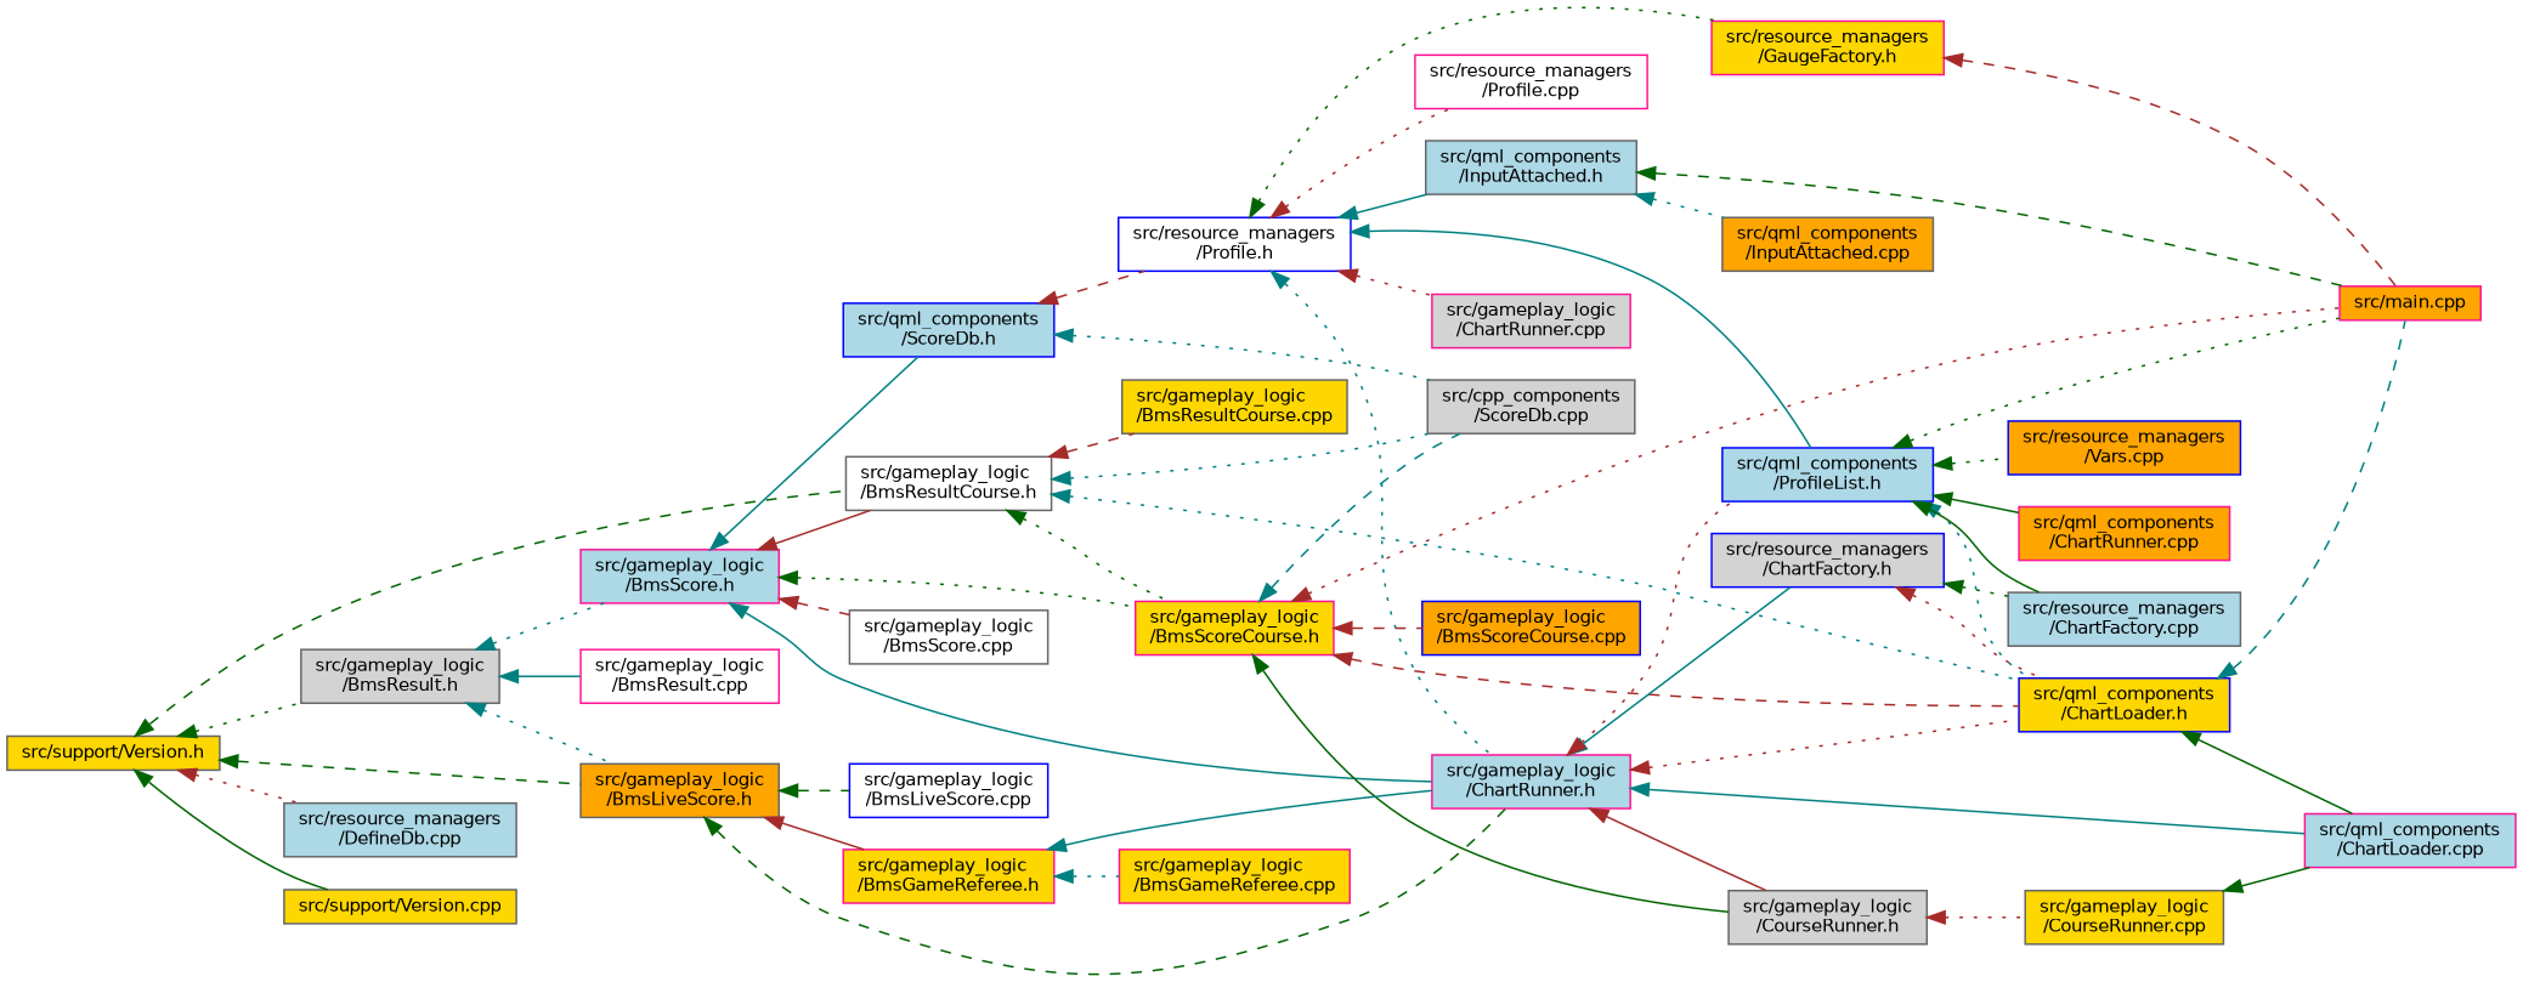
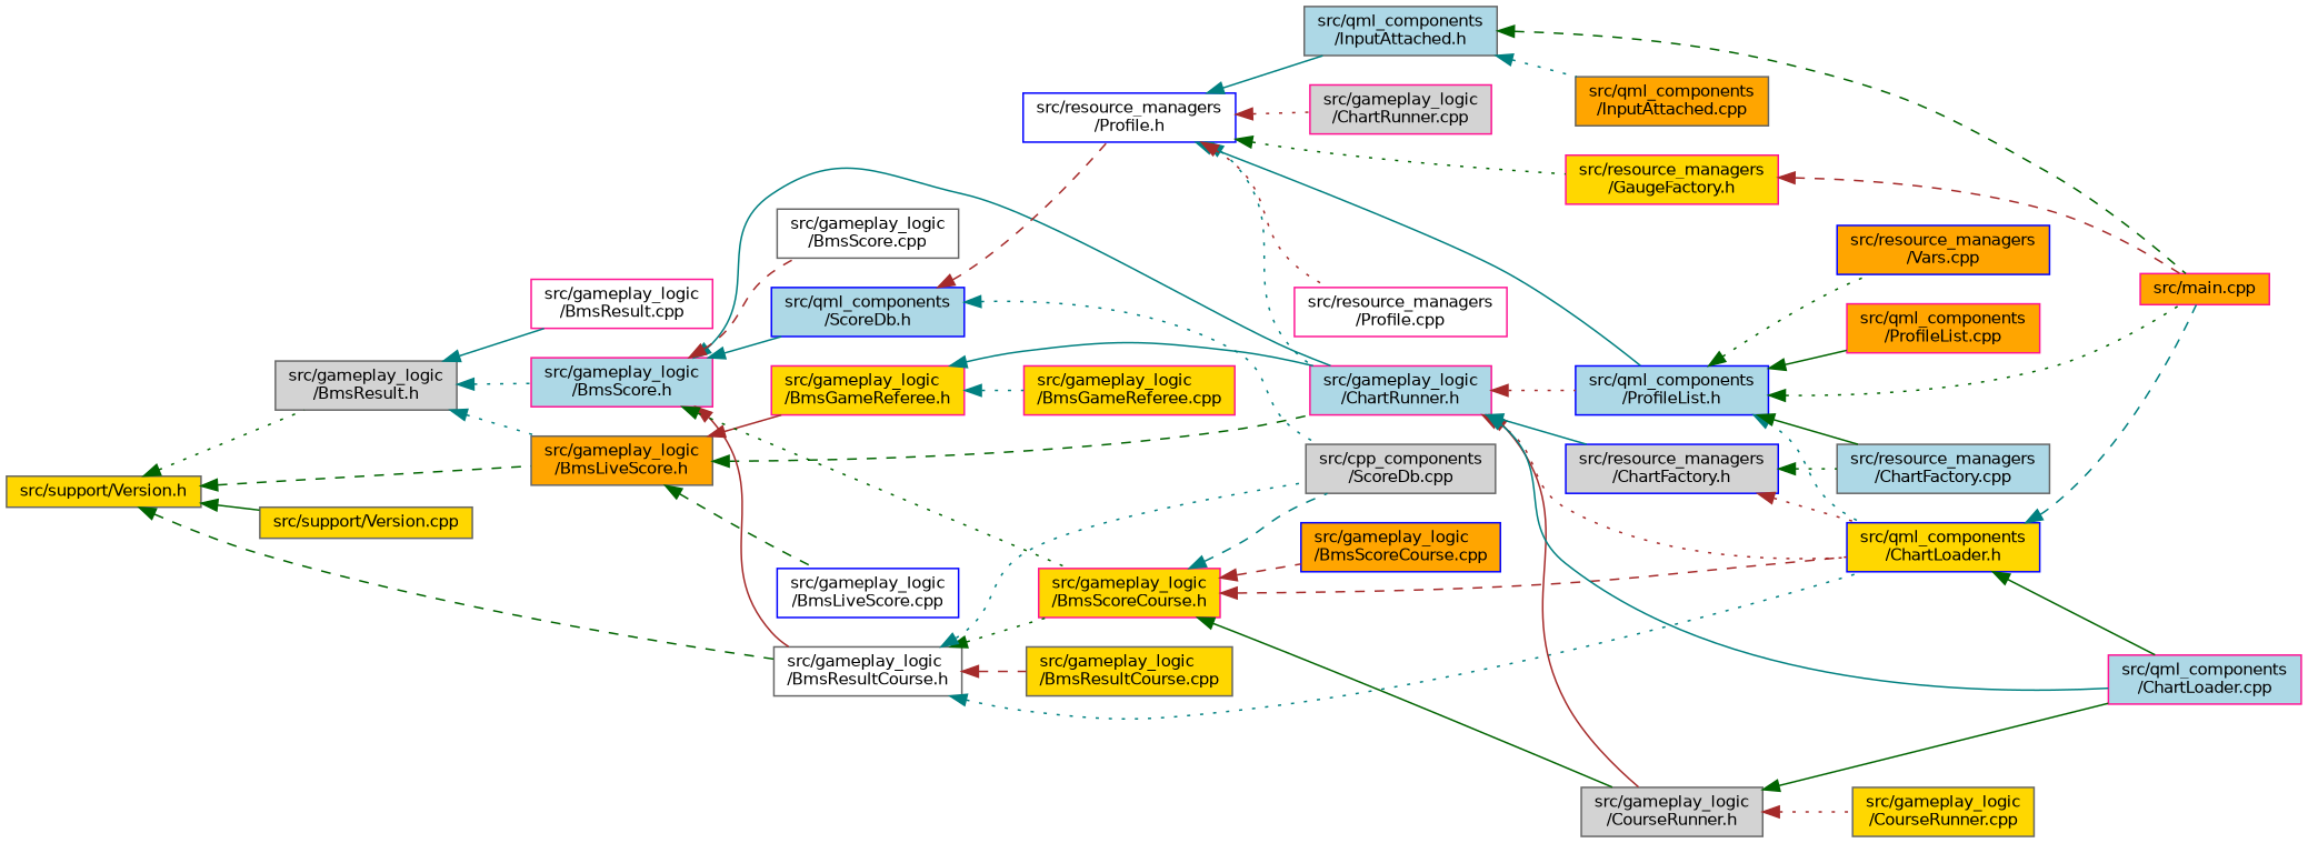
  digraph {
    rankdir=LR
    node [color=gray40 fillcolor=gold fontname=Helvetica fontsize=10 shape=box style=filled]
    edge [color=teal dir=back fontname=Helvetica fontsize=10 labelfontname=Helvetica labelfontsize=10 style=dotted]
    n1 [fontcolor=black height=0.2 label="src/support/Version.h" width=0.4]
    n2 [fillcolor=lightgrey height=0.2 label="src/gameplay_logic\l/BmsResult.h" width=0.4]
    n3 [fillcolor=white height=0.2 label="src/gameplay_logic\l/BmsResultCourse.h" width=0.4]
-   n4 [fillcolor=lightblue height=0.2 label="src/resource_managers\l/DefineDb.cpp" width=0.4]
    n5 [height=0.2 label="src/support/Version.cpp" width=0.4]
    n6 [fillcolor=orange height=0.2 label="src/gameplay_logic\l/BmsLiveScore.h" width=0.4]
    n7 [color=deeppink fillcolor=white height=0.2 label="src/gameplay_logic\l/BmsResult.cpp" width=0.4]
    n8 [color=deeppink fillcolor=lightblue height=0.2 label="src/gameplay_logic\l/BmsScore.h" width=0.4]
    n9 [color=blue height=0.2 label="src/qml_components\l/ChartLoader.h" width=0.4]
    n10 [color=deeppink height=0.2 label="src/gameplay_logic\l/BmsScoreCourse.h" width=0.4]
    n11 [height=0.2 label="src/gameplay_logic\l/BmsResultCourse.cpp" width=0.4]
    n12 [fillcolor=lightgrey height=0.2 label="src/cpp_components\l/ScoreDb.cpp" width=0.4]
    n13 [color=deeppink height=0.2 label="src/gameplay_logic\l/BmsGameReferee.h" width=0.4]
    n14 [color=deeppink fillcolor=lightblue height=0.2 label="src/gameplay_logic\l/ChartRunner.h" width=0.4]
    n15 [color=blue fillcolor=white height=0.2 label="src/gameplay_logic\l/BmsLiveScore.cpp" width=0.4]
    n16 [fillcolor=white height=0.2 label="src/gameplay_logic\l/BmsScore.cpp" width=0.4]
    n17 [color=blue fillcolor=lightblue height=0.2 label="src/qml_components\l/ScoreDb.h" width=0.4]
    n18 [color=deeppink height=0.2 label="src/gameplay_logic\l/BmsGameReferee.cpp" width=0.4]
    n19 [fillcolor=lightgrey height=0.2 label="src/gameplay_logic\l/CourseRunner.h" width=0.4]
    n20 [color=deeppink fillcolor=lightblue height=0.2 label="src/qml_components\l/ChartLoader.cpp" width=0.4]
    n21 [color=blue fillcolor=lightgrey height=0.2 label="src/resource_managers\l/ChartFactory.h" width=0.4]
    n22 [color=blue fillcolor=lightblue height=0.2 label="src/qml_components\l/ProfileList.h" width=0.4]
    n23 [color=deeppink fillcolor=lightgrey height=0.2 label="src/gameplay_logic\l/ChartRunner.cpp" width=0.4]
    n24 [height=0.2 label="src/gameplay_logic\l/CourseRunner.cpp" width=0.4]
    n25 [color=deeppink fillcolor=orange height=0.2 label="src/main.cpp" width=0.4]
    n26 [fillcolor=lightblue height=0.2 label="src/resource_managers\l/ChartFactory.cpp" width=0.4]
    n27 [color=blue fillcolor=orange height=0.2 label="src/gameplay_logic\l/BmsScoreCourse.cpp" width=0.4]
    n28 [color=blue fillcolor=white height=0.2 label="src/resource_managers\l/Profile.h" width=0.4]
    n29 [fillcolor=lightblue height=0.2 label="src/qml_components\l/InputAttached.h" width=0.4]
    n30 [color=deeppink height=0.2 label="src/resource_managers\l/GaugeFactory.h" width=0.4]
    n31 [color=deeppink fillcolor=white height=0.2 label="src/resource_managers\l/Profile.cpp" width=0.4]
    n32 [fillcolor=orange height=0.2 label="src/qml_components\l/InputAttached.cpp" width=0.4]
-   n33 [color=deeppink fillcolor=orange height=0.2 label="src/qml_components\l/ChartRunner.cpp" width=0.4]
+   n33 [color=deeppink fillcolor=orange height=0.2 label="src/qml_components\l/ProfileList.cpp" width=0.4]
    n34 [color=blue fillcolor=orange height=0.2 label="src/resource_managers\l/Vars.cpp" width=0.4]
    n1 -> n2 [color=darkgreen]
    n1 -> n3 [color=darkgreen style=dashed]
-   n1 -> n4 [color=brown]
    n1 -> n5 [color=darkgreen style=solid]
    n1 -> n6 [color=darkgreen style=dashed]
    n2 -> n6
    n2 -> n7 [style=solid]
    n2 -> n8
    n3 -> n9
    n3 -> n10 [color=darkgreen]
    n3 -> n11 [color=brown style=dashed]
    n3 -> n12
    n6 -> n13 [color=brown style=solid]
    n6 -> n14 [color=darkgreen style=dashed]
    n6 -> n15 [color=darkgreen style=dashed]
    n8 -> n3 [color=brown style=solid]
    n8 -> n10 [color=darkgreen]
    n8 -> n14 [style=solid]
    n8 -> n16 [color=brown style=dashed]
    n8 -> n17 [style=solid]
    n9 -> n20 [color=darkgreen style=solid]
    n9 -> n25 [style=dashed]
    n10 -> n9 [color=brown style=dashed]
    n10 -> n12 [style=dashed]
    n10 -> n19 [color=darkgreen style=solid]
-   n10 -> n25 [color=brown]
    n10 -> n27 [color=brown style=dashed]
    n13 -> n14 [style=solid]
    n13 -> n18
    n14 -> n9 [color=brown]
    n14 -> n19 [color=brown style=solid]
    n14 -> n20 [style=solid]
    n14 -> n21 [style=solid]
    n14 -> n22 [color=brown]
    n17 -> n12
    n17 -> n28 [color=brown style=dashed]
-   n24 -> n20 [color=darkgreen style=solid]
+   n19 -> n20 [color=darkgreen style=solid]
    n19 -> n24 [color=brown]
    n21 -> n9 [color=brown]
    n21 -> n26 [color=darkgreen]
    n22 -> n9
    n22 -> n25 [color=darkgreen]
    n22 -> n26 [color=darkgreen style=solid]
    n22 -> n33 [color=darkgreen style=solid]
    n22 -> n34 [color=darkgreen]
    n28 -> n14
    n28 -> n22 [style=solid]
    n28 -> n23 [color=brown]
    n28 -> n29 [style=solid]
    n28 -> n30 [color=darkgreen]
    n28 -> n31 [color=brown]
    n29 -> n25 [color=darkgreen style=dashed]
    n29 -> n32
    n30 -> n25 [color=brown style=dashed]
  }
